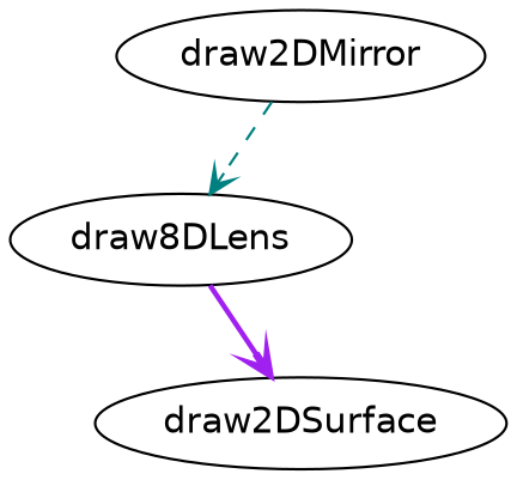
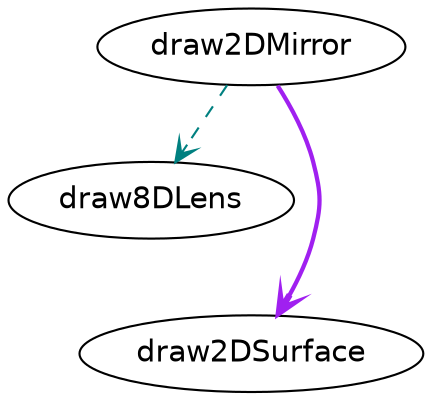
  digraph {
    fontname="DejaVu Sans"
    node [fontname="DejaVu Sans"]
    edge [arrowhead=vee fontname="DejaVu Sans"]
    n1 [label=draw8DLens]
    draw2DSurface
    draw2DMirror
-   n1 -> draw2DSurface [color=purple style=bold]
+   draw2DMirror -> draw2DSurface [color=purple style=bold]
    draw2DMirror -> n1 [color=teal style=dashed]
  }
